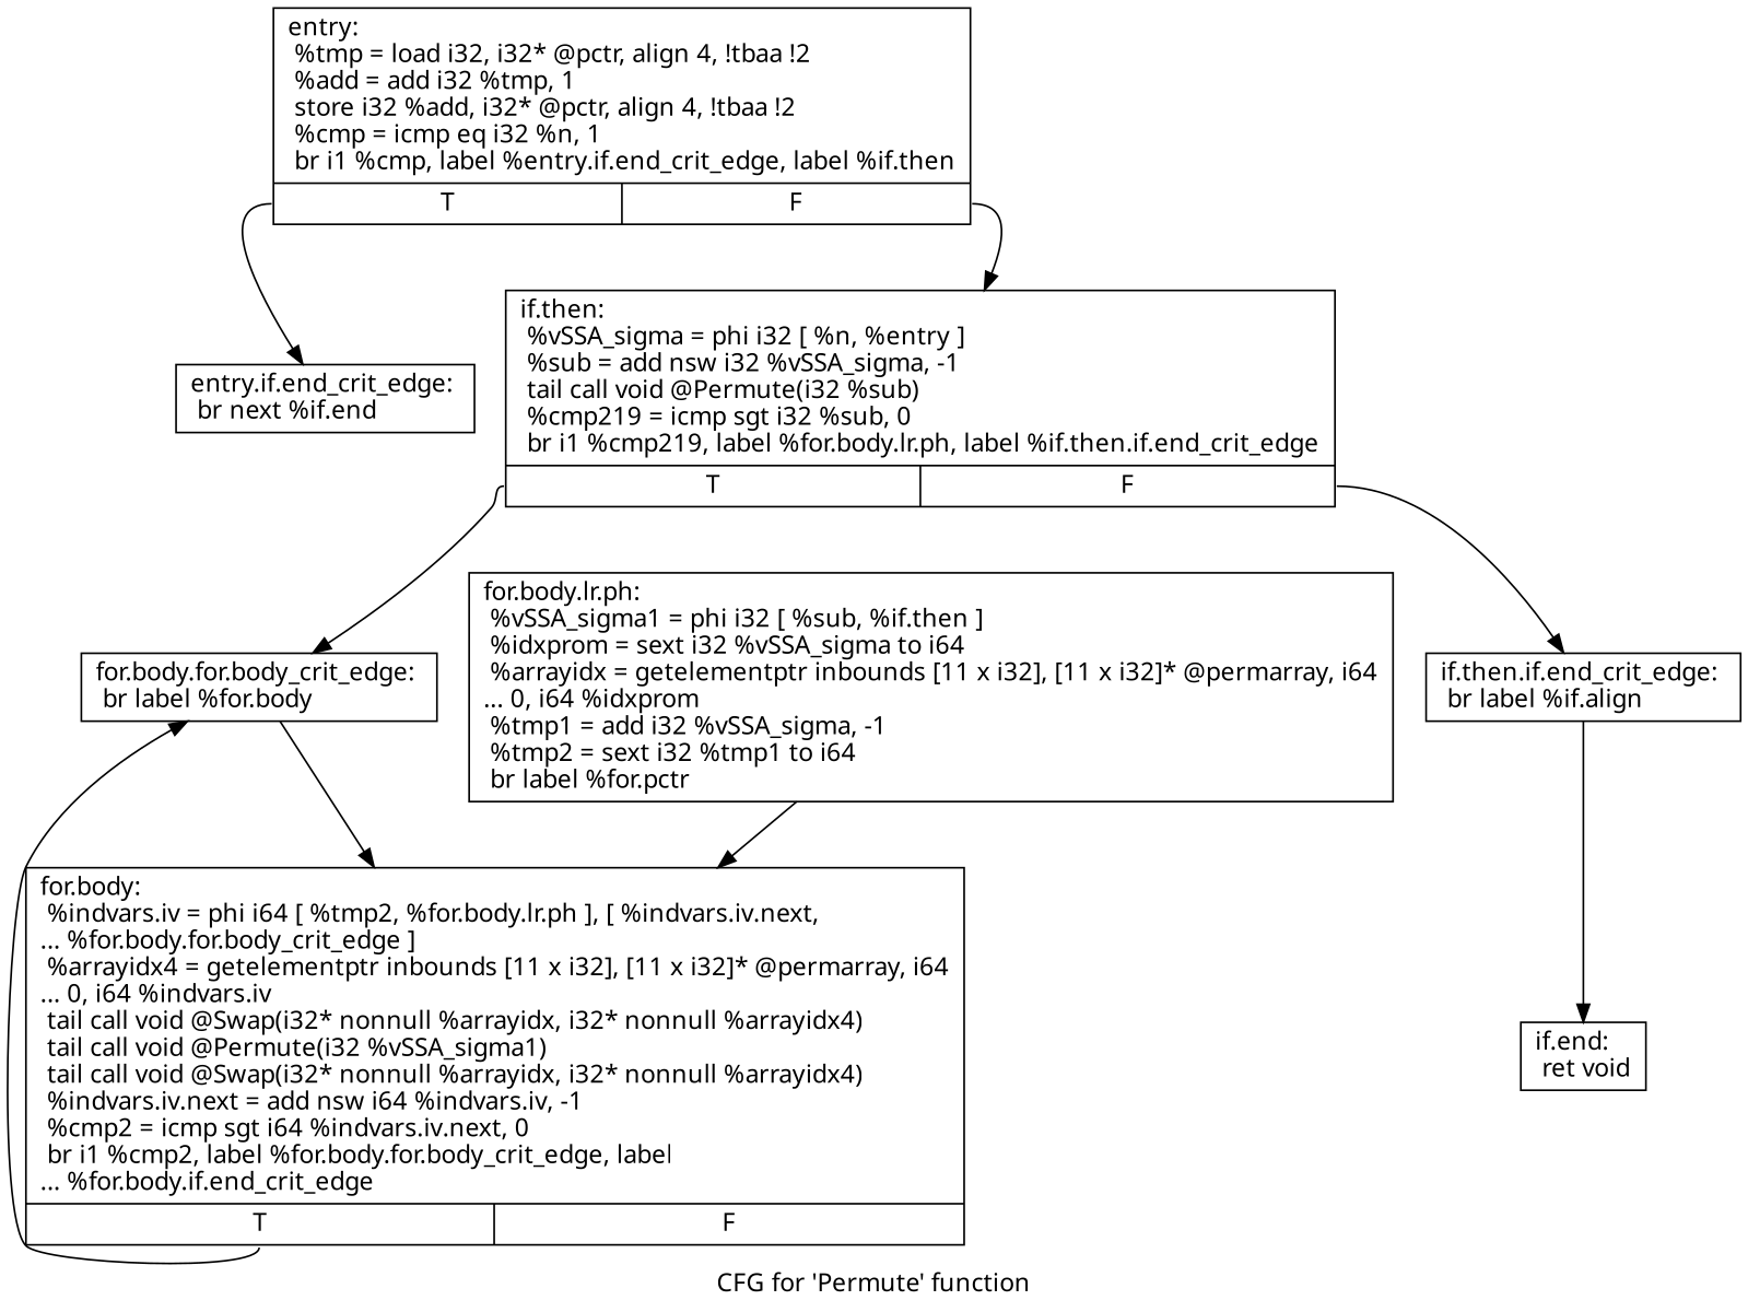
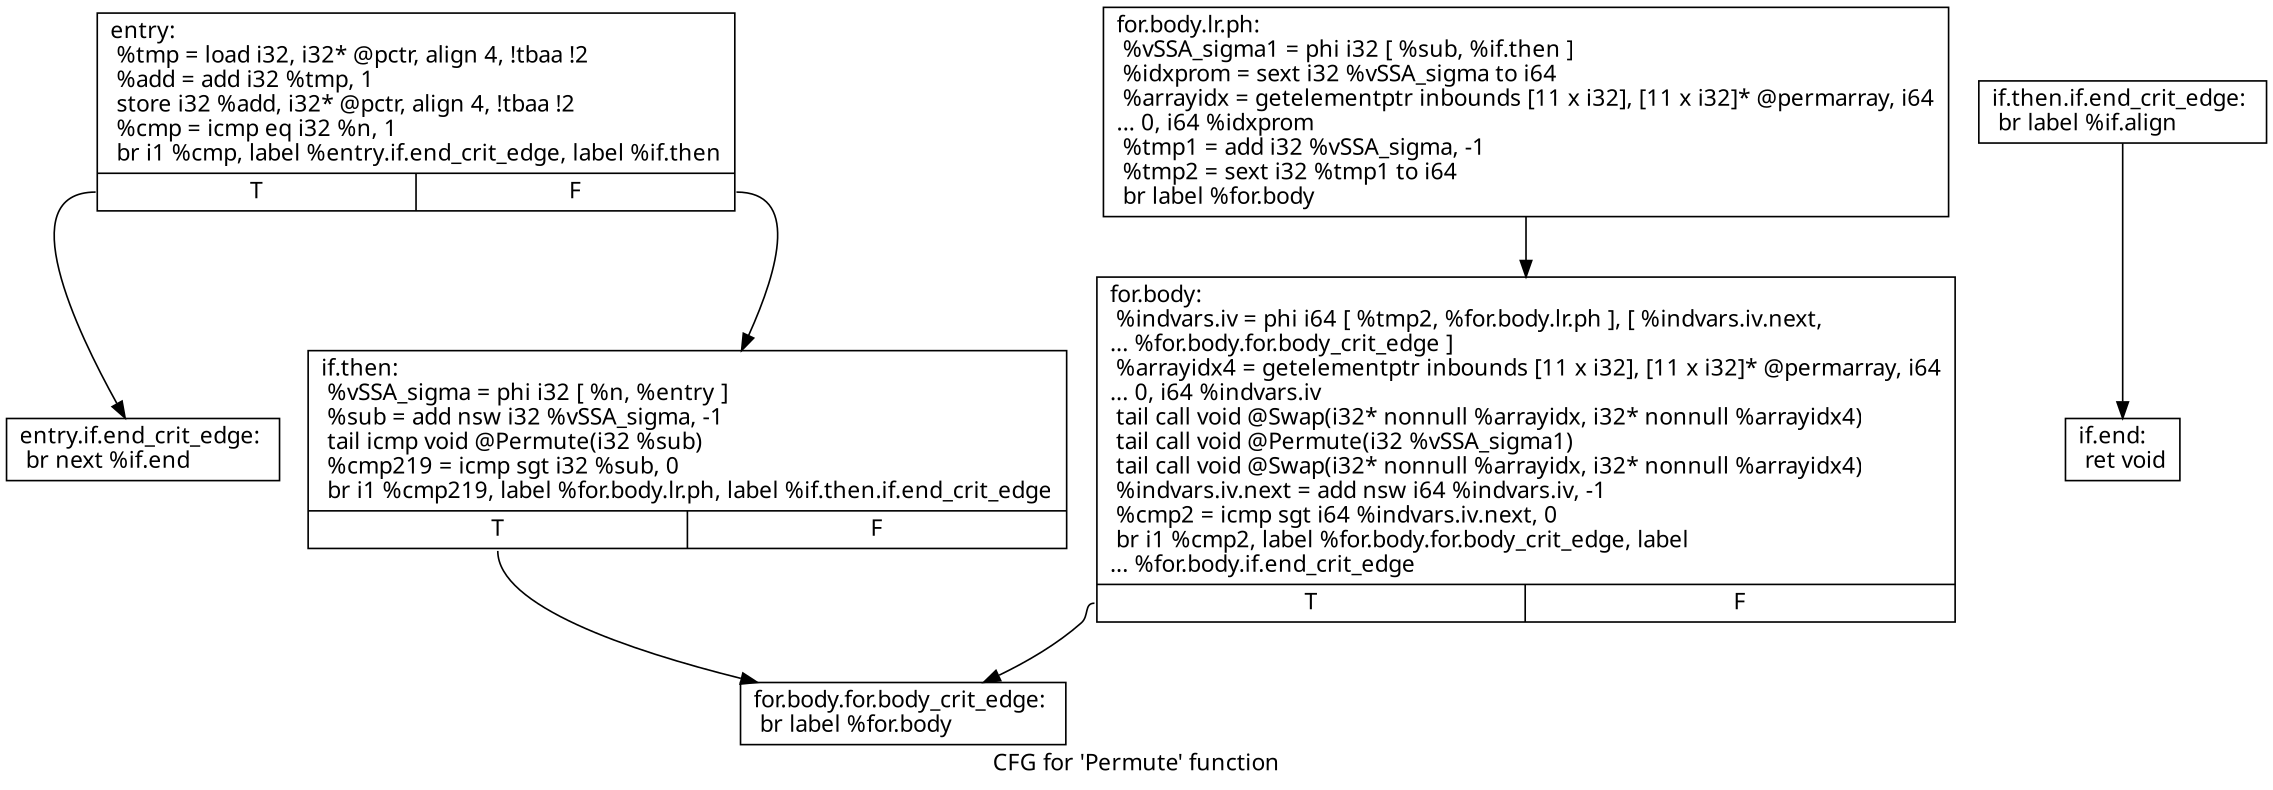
  digraph {
    fontname="Noto Sans"
    label="CFG for 'Permute' function"
    node [fontname="Noto Sans" shape=record]
    edge [fontname="Noto Sans"]
    n1 [label="{entry:\l  %tmp = load i32, i32* @pctr, align 4, !tbaa !2\l  %add = add i32 %tmp, 1\l  store i32 %add, i32* @pctr, align 4, !tbaa !2\l  %cmp = icmp eq i32 %n, 1\l  br i1 %cmp, label %entry.if.end_crit_edge, label %if.then\l|{<s0>T|<s1>F}}"]
    n2 [label="{entry.if.end_crit_edge:                           \l  br next %if.end\l}"]
-   n3 [label="{if.then:                                          \l  %vSSA_sigma = phi i32 [ %n, %entry ]\l  %sub = add nsw i32 %vSSA_sigma, -1\l  tail call void @Permute(i32 %sub)\l  %cmp219 = icmp sgt i32 %sub, 0\l  br i1 %cmp219, label %for.body.lr.ph, label %if.then.if.end_crit_edge\l|{<s0>T|<s1>F}}"]
+   n3 [label="{if.then:                                          \l  %vSSA_sigma = phi i32 [ %n, %entry ]\l  %sub = add nsw i32 %vSSA_sigma, -1\l  tail icmp void @Permute(i32 %sub)\l  %cmp219 = icmp sgt i32 %sub, 0\l  br i1 %cmp219, label %for.body.lr.ph, label %if.then.if.end_crit_edge\l|{<s0>T|<s1>F}}"]
    n4 [label="{if.then.if.end_crit_edge:                         \l  br label %if.align\l}"]
    n5 [label="{for.body.for.body_crit_edge:                      \l  br label %for.body\l}"]
    n6 [label="{if.end:                                           \l  ret void\l}"]
-   n7 [label="{for.body.lr.ph:                                   \l  %vSSA_sigma1 = phi i32 [ %sub, %if.then ]\l  %idxprom = sext i32 %vSSA_sigma to i64\l  %arrayidx = getelementptr inbounds [11 x i32], [11 x i32]* @permarray, i64\l... 0, i64 %idxprom\l  %tmp1 = add i32 %vSSA_sigma, -1\l  %tmp2 = sext i32 %tmp1 to i64\l  br label %for.pctr\l}"]
+   n7 [label="{for.body.lr.ph:                                   \l  %vSSA_sigma1 = phi i32 [ %sub, %if.then ]\l  %idxprom = sext i32 %vSSA_sigma to i64\l  %arrayidx = getelementptr inbounds [11 x i32], [11 x i32]* @permarray, i64\l... 0, i64 %idxprom\l  %tmp1 = add i32 %vSSA_sigma, -1\l  %tmp2 = sext i32 %tmp1 to i64\l  br label %for.body\l}"]
    n8 [label="{for.body:                                         \l  %indvars.iv = phi i64 [ %tmp2, %for.body.lr.ph ], [ %indvars.iv.next,\l... %for.body.for.body_crit_edge ]\l  %arrayidx4 = getelementptr inbounds [11 x i32], [11 x i32]* @permarray, i64\l... 0, i64 %indvars.iv\l  tail call void @Swap(i32* nonnull %arrayidx, i32* nonnull %arrayidx4)\l  tail call void @Permute(i32 %vSSA_sigma1)\l  tail call void @Swap(i32* nonnull %arrayidx, i32* nonnull %arrayidx4)\l  %indvars.iv.next = add nsw i64 %indvars.iv, -1\l  %cmp2 = icmp sgt i64 %indvars.iv.next, 0\l  br i1 %cmp2, label %for.body.for.body_crit_edge, label\l... %for.body.if.end_crit_edge\l|{<s0>T|<s1>F}}"]
    n1 -> n2 [tailport=s0]
    n1 -> n3 [tailport=s1]
-   n3 -> n4 [tailport=s1]
    n3 -> n5 [tailport=s0]
    n4 -> n6
-   n5 -> n8
    n7 -> n8
    n8 -> n5 [tailport=s0]
  }
